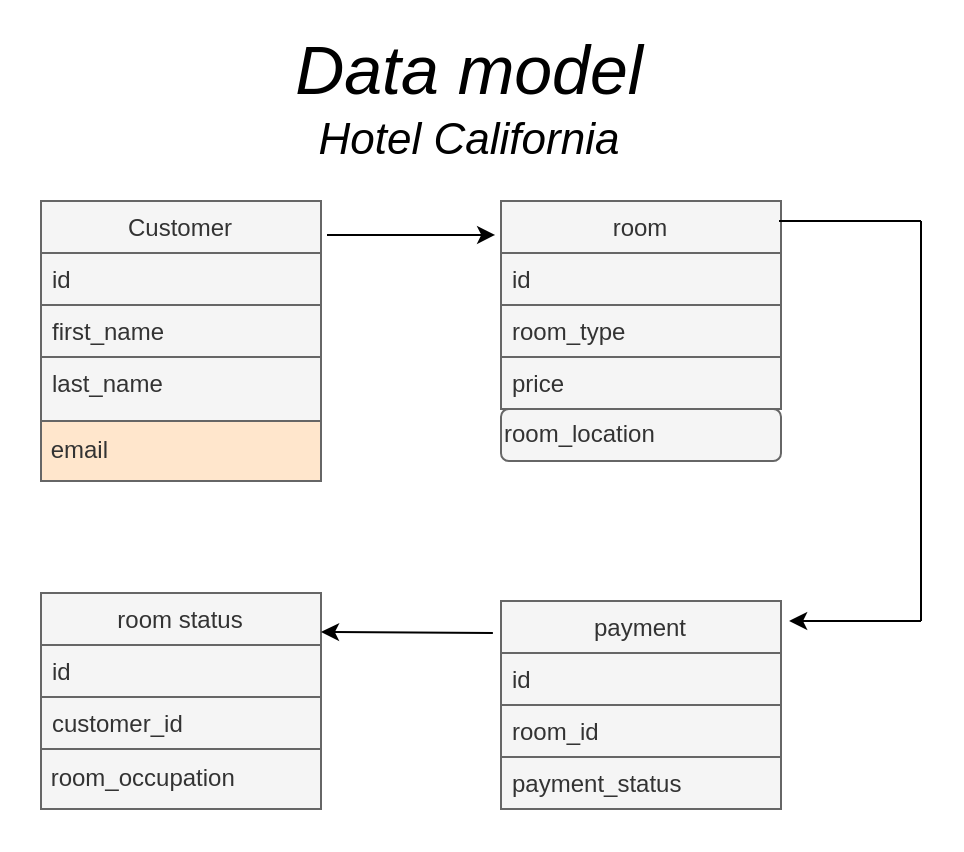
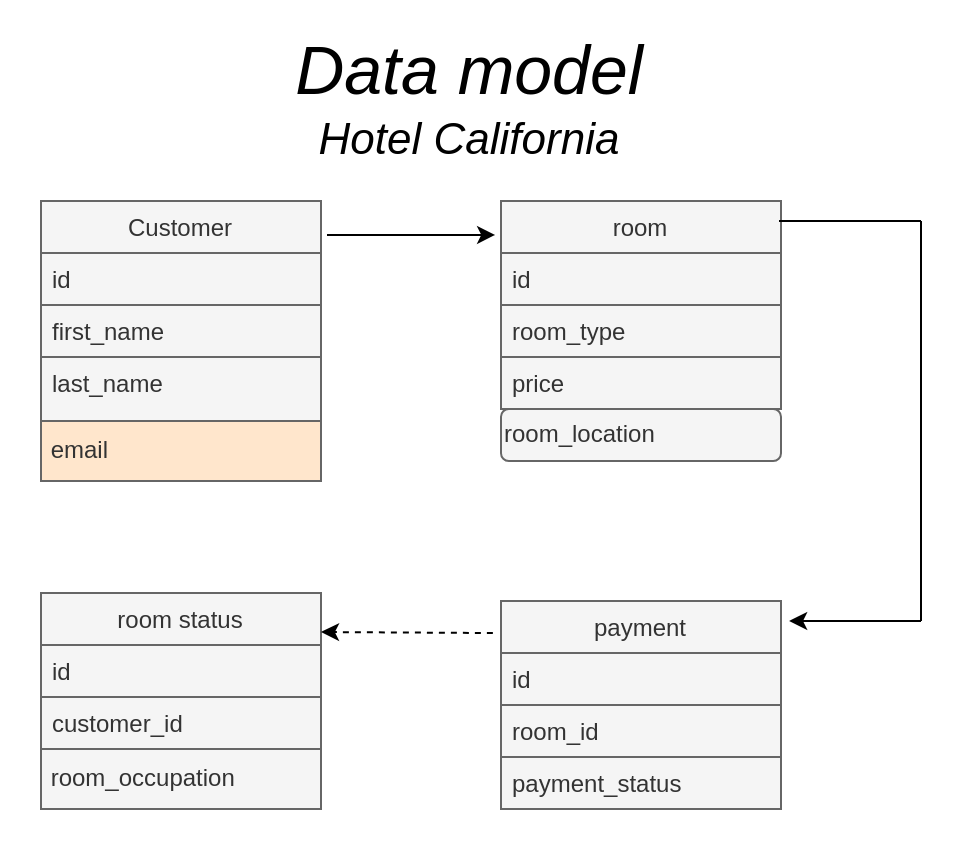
  <mxCell id="0" />
  <mxCell id="1" parent="0" />
  <mxCell id="2" value="&amp;nbsp;email" style="html=1;align=left;fillColor=#ffe6cc;strokeColor=#666666;fontColor=#333333;" vertex="1" parent="1"><mxGeometry x="20" y="210" width="140" height="30" as="geometry" /></mxCell>
  <mxCell id="3" value="room_location" style="html=1;align=left;fillColor=#f5f5f5;strokeColor=#666666;fontColor=#333333;rounded=1;" vertex="1" parent="1"><mxGeometry x="250" y="204" width="140" height="26" as="geometry" /></mxCell>
  <mxCell id="4" value="&lt;span&gt;&amp;nbsp;room_occupation&lt;/span&gt;" style="rounded=0;whiteSpace=wrap;html=1;align=left;fillColor=#f5f5f5;strokeColor=#666666;fontColor=#333333;" vertex="1" parent="1"><mxGeometry x="20" y="374" width="140" height="30" as="geometry" /></mxCell>
  <mxCell id="5" value="" style="endArrow=classic;html=1;entryX=-0.021;entryY=0.163;entryDx=0;entryDy=0;entryPerimeter=0;" edge="1" parent="1" target="10"><mxGeometry width="50" height="50" relative="1" as="geometry"><mxPoint x="163" y="117" as="sourcePoint" /><mxPoint x="260" y="280" as="targetPoint" /></mxGeometry></mxCell>
  <mxCell id="6" value="Customer" style="swimlane;fontStyle=0;childLayout=stackLayout;horizontal=1;startSize=26;horizontalStack=0;resizeParent=1;resizeParentMax=0;resizeLast=0;collapsible=1;marginBottom=0;fillColor=#f5f5f5;strokeColor=#666666;fontColor=#333333;" vertex="1" parent="1"><mxGeometry x="20" y="100" width="140" height="110" as="geometry" /></mxCell>
  <mxCell id="7" value="id" style="text;align=left;verticalAlign=top;spacingLeft=4;spacingRight=4;overflow=hidden;rotatable=0;points=[[0,0.5],[1,0.5]];portConstraint=eastwest;fillColor=#f5f5f5;strokeColor=#666666;fontColor=#333333;" vertex="1" parent="6"><mxGeometry y="26" width="140" height="26" as="geometry" /></mxCell>
  <mxCell id="8" value="first_name" style="text;align=left;verticalAlign=top;spacingLeft=4;spacingRight=4;overflow=hidden;rotatable=0;points=[[0,0.5],[1,0.5]];portConstraint=eastwest;fillColor=#f5f5f5;strokeColor=#666666;fontColor=#333333;" vertex="1" parent="6"><mxGeometry y="52" width="140" height="26" as="geometry" /></mxCell>
  <mxCell id="9" value="last_name&#10;&#10;email" style="text;align=left;verticalAlign=top;spacingLeft=4;spacingRight=4;overflow=hidden;rotatable=0;points=[[0,0.5],[1,0.5]];portConstraint=eastwest;fillColor=#f5f5f5;strokeColor=#666666;fontColor=#333333;" vertex="1" parent="6"><mxGeometry y="78" width="140" height="32" as="geometry" /></mxCell>
  <mxCell id="10" value="room" style="swimlane;fontStyle=0;childLayout=stackLayout;horizontal=1;startSize=26;fillColor=#f5f5f5;horizontalStack=0;resizeParent=1;resizeParentMax=0;resizeLast=0;collapsible=1;marginBottom=0;align=center;strokeColor=#666666;fontColor=#333333;" vertex="1" parent="1"><mxGeometry x="250" y="100" width="140" height="104" as="geometry" /></mxCell>
  <mxCell id="11" value="id" style="text;strokeColor=#666666;fillColor=#f5f5f5;align=left;verticalAlign=top;spacingLeft=4;spacingRight=4;overflow=hidden;rotatable=0;points=[[0,0.5],[1,0.5]];portConstraint=eastwest;fontColor=#333333;" vertex="1" parent="10"><mxGeometry y="26" width="140" height="26" as="geometry" /></mxCell>
  <mxCell id="12" value="room_type" style="text;strokeColor=#666666;fillColor=#f5f5f5;align=left;verticalAlign=top;spacingLeft=4;spacingRight=4;overflow=hidden;rotatable=0;points=[[0,0.5],[1,0.5]];portConstraint=eastwest;fontColor=#333333;" vertex="1" parent="10"><mxGeometry y="52" width="140" height="26" as="geometry" /></mxCell>
  <mxCell id="13" value="price" style="text;strokeColor=#666666;fillColor=#f5f5f5;align=left;verticalAlign=top;spacingLeft=4;spacingRight=4;overflow=hidden;rotatable=0;points=[[0,0.5],[1,0.5]];portConstraint=eastwest;fontColor=#333333;" vertex="1" parent="10"><mxGeometry y="78" width="140" height="26" as="geometry" /></mxCell>
  <mxCell id="14" value="payment" style="swimlane;fontStyle=0;childLayout=stackLayout;horizontal=1;startSize=26;fillColor=#f5f5f5;horizontalStack=0;resizeParent=1;resizeParentMax=0;resizeLast=0;collapsible=1;marginBottom=0;align=center;strokeColor=#666666;fontColor=#333333;" vertex="1" parent="1"><mxGeometry x="250" y="300" width="140" height="104" as="geometry" /></mxCell>
  <mxCell id="15" value="id" style="text;strokeColor=#666666;fillColor=#f5f5f5;align=left;verticalAlign=top;spacingLeft=4;spacingRight=4;overflow=hidden;rotatable=0;points=[[0,0.5],[1,0.5]];portConstraint=eastwest;fontColor=#333333;" vertex="1" parent="14"><mxGeometry y="26" width="140" height="26" as="geometry" /></mxCell>
  <mxCell id="16" value="room_id" style="text;strokeColor=#666666;fillColor=#f5f5f5;align=left;verticalAlign=top;spacingLeft=4;spacingRight=4;overflow=hidden;rotatable=0;points=[[0,0.5],[1,0.5]];portConstraint=eastwest;fontColor=#333333;" vertex="1" parent="14"><mxGeometry y="52" width="140" height="26" as="geometry" /></mxCell>
  <mxCell id="17" value="payment_status" style="text;strokeColor=#666666;fillColor=#f5f5f5;align=left;verticalAlign=top;spacingLeft=4;spacingRight=4;overflow=hidden;rotatable=0;points=[[0,0.5],[1,0.5]];portConstraint=eastwest;fontColor=#333333;" vertex="1" parent="14"><mxGeometry y="78" width="140" height="26" as="geometry" /></mxCell>
  <mxCell id="18" value="" style="endArrow=none;html=1;" edge="1" parent="1"><mxGeometry width="50" height="50" relative="1" as="geometry"><mxPoint x="389" y="110" as="sourcePoint" /><mxPoint x="460" y="110" as="targetPoint" /></mxGeometry></mxCell>
  <mxCell id="19" value="" style="endArrow=none;html=1;" edge="1" parent="1"><mxGeometry width="50" height="50" relative="1" as="geometry"><mxPoint x="460" y="110" as="sourcePoint" /><mxPoint x="460" y="310" as="targetPoint" /></mxGeometry></mxCell>
  <mxCell id="20" value="" style="endArrow=classic;html=1;entryX=1.029;entryY=0.096;entryDx=0;entryDy=0;entryPerimeter=0;" edge="1" parent="1" target="14"><mxGeometry width="50" height="50" relative="1" as="geometry"><mxPoint x="460" y="310" as="sourcePoint" /><mxPoint x="510" y="280" as="targetPoint" /></mxGeometry></mxCell>
  <mxCell id="21" value="room status" style="swimlane;fontStyle=0;childLayout=stackLayout;horizontal=1;startSize=26;fillColor=#f5f5f5;horizontalStack=0;resizeParent=1;resizeParentMax=0;resizeLast=0;collapsible=1;marginBottom=0;align=center;strokeColor=#666666;fontColor=#333333;" vertex="1" parent="1"><mxGeometry x="20" y="296" width="140" height="78" as="geometry" /></mxCell>
  <mxCell id="22" value="id" style="text;strokeColor=#666666;fillColor=#f5f5f5;align=left;verticalAlign=top;spacingLeft=4;spacingRight=4;overflow=hidden;rotatable=0;points=[[0,0.5],[1,0.5]];portConstraint=eastwest;fontColor=#333333;" vertex="1" parent="21"><mxGeometry y="26" width="140" height="26" as="geometry" /></mxCell>
  <mxCell id="23" value="customer_id" style="text;strokeColor=#666666;fillColor=#f5f5f5;align=left;verticalAlign=top;spacingLeft=4;spacingRight=4;overflow=hidden;rotatable=0;points=[[0,0.5],[1,0.5]];portConstraint=eastwest;fontColor=#333333;" vertex="1" parent="21"><mxGeometry y="52" width="140" height="26" as="geometry" /></mxCell>
- <mxCell id="24" value="" style="endArrow=classic;html=1;exitX=-0.029;exitY=0.154;exitDx=0;exitDy=0;exitPerimeter=0;entryX=1;entryY=0.25;entryDx=0;entryDy=0;" edge="1" parent="1" source="14" target="21"><mxGeometry width="50" height="50" relative="1" as="geometry"><mxPoint x="220" y="330" as="sourcePoint" /><mxPoint x="270" y="280" as="targetPoint" /></mxGeometry></mxCell>
+ <mxCell id="24" value="" style="endArrow=classic;html=1;exitX=-0.029;exitY=0.154;exitDx=0;exitDy=0;exitPerimeter=0;entryX=1;entryY=0.25;entryDx=0;entryDy=0;dashed=1;" edge="1" parent="1" source="14" target="21"><mxGeometry width="50" height="50" relative="1" as="geometry"><mxPoint x="220" y="330" as="sourcePoint" /><mxPoint x="270" y="280" as="targetPoint" /></mxGeometry></mxCell>
  <mxCell id="25" value="&lt;font style=&quot;font-size: 34px&quot;&gt;&lt;i&gt;Data model&lt;/i&gt;&lt;/font&gt;" style="text;html=1;align=center;verticalAlign=middle;resizable=0;points=[];autosize=1;" vertex="1" parent="1"><mxGeometry x="139" y="20" width="190" height="30" as="geometry" /></mxCell>
  <mxCell id="26" value="&lt;i&gt;&lt;font style=&quot;font-size: 22px&quot;&gt;Hotel California&lt;/font&gt;&lt;/i&gt;" style="text;html=1;align=center;verticalAlign=middle;resizable=0;points=[];autosize=1;" vertex="1" parent="1"><mxGeometry x="149" y="60" width="170" height="20" as="geometry" /></mxCell>
